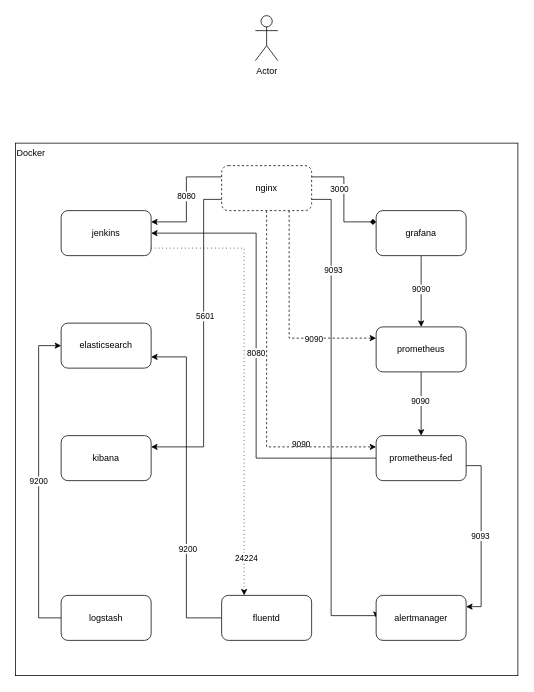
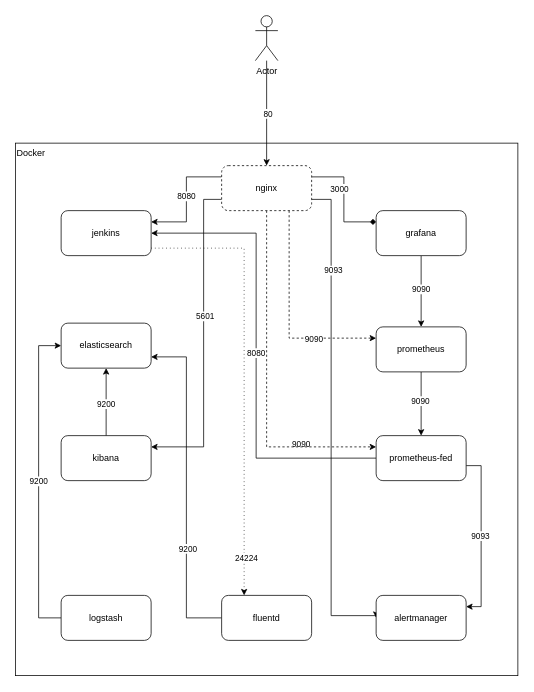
  <mxCell id="0" />
  <mxCell id="1" parent="0" />
  <mxCell id="2" value="Docker" style="rounded=0;whiteSpace=wrap;html=1;verticalAlign=top;align=left;" parent="1" vertex="1"><mxGeometry x="20" y="190" width="670" height="710" as="geometry" /></mxCell>
  <mxCell id="3" style="edgeStyle=orthogonalEdgeStyle;rounded=0;orthogonalLoop=1;jettySize=auto;html=1;entryX=0.25;entryY=0;entryDx=0;entryDy=0;dashed=1;dashPattern=1 4;" parent="1" source="5" target="41" edge="1"><mxGeometry relative="1" as="geometry"><Array as="points"><mxPoint x="325" y="330" /></Array></mxGeometry></mxCell>
  <mxCell id="4" value="24224" style="edgeLabel;html=1;align=center;verticalAlign=middle;resizable=0;points=[];" parent="3" vertex="1" connectable="0"><mxGeometry x="0.431" y="2" relative="1" as="geometry"><mxPoint y="116" as="offset" /></mxGeometry></mxCell>
  <mxCell id="5" value="jenkins" style="rounded=1;whiteSpace=wrap;html=1;" parent="1" vertex="1"><mxGeometry x="81" y="280" width="120" height="60" as="geometry" /></mxCell>
  <mxCell id="6" style="edgeStyle=orthogonalEdgeStyle;rounded=0;orthogonalLoop=1;jettySize=auto;html=1;entryX=1;entryY=0.25;entryDx=0;entryDy=0;exitX=0;exitY=0.25;exitDx=0;exitDy=0;" parent="1" source="43" target="5" edge="1"><mxGeometry relative="1" as="geometry" /></mxCell>
  <mxCell id="7" value="8080" style="edgeLabel;html=1;align=center;verticalAlign=middle;resizable=0;points=[];" parent="6" vertex="1" connectable="0"><mxGeometry x="0.32" y="-1" relative="1" as="geometry"><mxPoint y="-30" as="offset" /></mxGeometry></mxCell>
  <mxCell id="8" style="edgeStyle=orthogonalEdgeStyle;rounded=0;orthogonalLoop=1;jettySize=auto;html=1;entryX=0;entryY=0.25;entryDx=0;entryDy=0;exitX=1;exitY=0.25;exitDx=0;exitDy=0;endArrow=diamond;" parent="1" source="43" target="28" edge="1"><mxGeometry relative="1" as="geometry" /></mxCell>
  <mxCell id="9" value="3000" style="edgeLabel;html=1;align=center;verticalAlign=middle;resizable=0;points=[];" parent="8" vertex="1" connectable="0"><mxGeometry x="-0.104" y="2" relative="1" as="geometry"><mxPoint x="-9" y="-7" as="offset" /></mxGeometry></mxCell>
  <mxCell id="10" style="edgeStyle=orthogonalEdgeStyle;rounded=0;orthogonalLoop=1;jettySize=auto;html=1;entryX=1;entryY=0.25;entryDx=0;entryDy=0;exitX=0;exitY=0.75;exitDx=0;exitDy=0;" parent="1" source="43" target="25" edge="1"><mxGeometry relative="1" as="geometry"><Array as="points"><mxPoint x="271" y="265" /><mxPoint x="271" y="595" /></Array></mxGeometry></mxCell>
  <mxCell id="11" value="5601" style="edgeLabel;html=1;align=center;verticalAlign=middle;resizable=0;points=[];" parent="10" vertex="1" connectable="0"><mxGeometry x="-0.618" y="1" relative="1" as="geometry"><mxPoint y="98" as="offset" /></mxGeometry></mxCell>
  <mxCell id="12" style="edgeStyle=orthogonalEdgeStyle;rounded=0;orthogonalLoop=1;jettySize=auto;html=1;entryX=0;entryY=0.25;entryDx=0;entryDy=0;dashed=1;exitX=0.75;exitY=1;exitDx=0;exitDy=0;" parent="1" source="43" target="31" edge="1"><mxGeometry relative="1" as="geometry"><Array as="points"><mxPoint x="385" y="450" /></Array></mxGeometry></mxCell>
  <mxCell id="13" value="9090" style="edgeLabel;html=1;align=center;verticalAlign=middle;resizable=0;points=[];" parent="12" vertex="1" connectable="0"><mxGeometry x="0.381" y="3" relative="1" as="geometry"><mxPoint x="-12" y="143" as="offset" /></mxGeometry></mxCell>
  <mxCell id="14" value="9090" style="edgeLabel;html=1;align=center;verticalAlign=middle;resizable=0;points=[];" vertex="1" connectable="0" parent="12"><mxGeometry x="0.413" relative="1" as="geometry"><mxPoint as="offset" /></mxGeometry></mxCell>
  <mxCell id="15" style="edgeStyle=orthogonalEdgeStyle;rounded=0;orthogonalLoop=1;jettySize=auto;html=1;entryX=0;entryY=0.25;entryDx=0;entryDy=0;dashed=1;exitX=0.5;exitY=1;exitDx=0;exitDy=0;" parent="1" source="43" target="36" edge="1"><mxGeometry relative="1" as="geometry"><Array as="points"><mxPoint x="355" y="595" /></Array></mxGeometry></mxCell>
  <mxCell id="16" value="9091" style="edgeLabel;html=1;align=center;verticalAlign=middle;resizable=0;points=[];" parent="15" vertex="1" connectable="0"><mxGeometry x="0.508" y="-1" relative="1" as="geometry"><mxPoint y="-366" as="offset" /></mxGeometry></mxCell>
  <mxCell id="17" style="edgeStyle=orthogonalEdgeStyle;rounded=0;orthogonalLoop=1;jettySize=auto;html=1;entryX=0;entryY=0.5;entryDx=0;entryDy=0;exitX=1;exitY=0.75;exitDx=0;exitDy=0;" parent="1" source="43" target="42" edge="1"><mxGeometry relative="1" as="geometry"><Array as="points"><mxPoint x="441" y="265" /><mxPoint x="441" y="820" /><mxPoint x="501" y="820" /></Array></mxGeometry></mxCell>
  <mxCell id="18" value="9093" style="edgeLabel;html=1;align=center;verticalAlign=middle;resizable=0;points=[];" parent="17" vertex="1" connectable="0"><mxGeometry x="-0.626" y="2" relative="1" as="geometry"><mxPoint as="offset" /></mxGeometry></mxCell>
+ <mxCell id="19" style="edgeStyle=orthogonalEdgeStyle;rounded=0;orthogonalLoop=1;jettySize=auto;html=1;" edge="1" parent="1" source="21" target="43"><mxGeometry relative="1" as="geometry" /></mxCell>
+ <mxCell id="20" value="80" style="edgeLabel;html=1;align=center;verticalAlign=middle;resizable=0;points=[];" vertex="1" connectable="0" parent="19"><mxGeometry y="1" relative="1" as="geometry"><mxPoint as="offset" /></mxGeometry></mxCell>
  <mxCell id="21" value="Actor" style="shape=umlActor;verticalLabelPosition=bottom;verticalAlign=top;html=1;outlineConnect=0;" parent="1" vertex="1"><mxGeometry x="340" y="20" width="30" height="60" as="geometry" /></mxCell>
  <mxCell id="22" value="elasticsearch" style="rounded=1;whiteSpace=wrap;html=1;" parent="1" vertex="1"><mxGeometry x="81" y="430" width="120" height="60" as="geometry" /></mxCell>
+ <mxCell id="23" style="edgeStyle=orthogonalEdgeStyle;rounded=0;orthogonalLoop=1;jettySize=auto;html=1;" parent="1" source="25" target="22" edge="1"><mxGeometry relative="1" as="geometry" /></mxCell>
+ <mxCell id="24" value="9200" style="edgeLabel;html=1;align=center;verticalAlign=middle;resizable=0;points=[];" parent="23" vertex="1" connectable="0"><mxGeometry x="-0.044" y="1" relative="1" as="geometry"><mxPoint as="offset" /></mxGeometry></mxCell>
  <mxCell id="25" value="kibana" style="rounded=1;whiteSpace=wrap;html=1;" parent="1" vertex="1"><mxGeometry x="81" y="580" width="120" height="60" as="geometry" /></mxCell>
  <mxCell id="26" style="edgeStyle=orthogonalEdgeStyle;rounded=0;orthogonalLoop=1;jettySize=auto;html=1;entryX=0.5;entryY=0;entryDx=0;entryDy=0;" parent="1" source="28" target="31" edge="1"><mxGeometry relative="1" as="geometry" /></mxCell>
  <mxCell id="27" value="9090" style="edgeLabel;html=1;align=center;verticalAlign=middle;resizable=0;points=[];" parent="26" vertex="1" connectable="0"><mxGeometry x="-0.074" y="-1" relative="1" as="geometry"><mxPoint as="offset" /></mxGeometry></mxCell>
  <mxCell id="28" value="grafana" style="rounded=1;whiteSpace=wrap;html=1;" parent="1" vertex="1"><mxGeometry x="501" y="280" width="120" height="60" as="geometry" /></mxCell>
  <mxCell id="29" style="edgeStyle=orthogonalEdgeStyle;rounded=0;orthogonalLoop=1;jettySize=auto;html=1;" parent="1" source="31" target="36" edge="1"><mxGeometry relative="1" as="geometry" /></mxCell>
  <mxCell id="30" value="9090" style="edgeLabel;html=1;align=center;verticalAlign=middle;resizable=0;points=[];" parent="29" vertex="1" connectable="0"><mxGeometry x="-0.106" y="-2" relative="1" as="geometry"><mxPoint as="offset" /></mxGeometry></mxCell>
  <mxCell id="31" value="prometheus" style="rounded=1;whiteSpace=wrap;html=1;" parent="1" vertex="1"><mxGeometry x="501" y="435" width="120" height="60" as="geometry" /></mxCell>
  <mxCell id="32" style="edgeStyle=orthogonalEdgeStyle;rounded=0;orthogonalLoop=1;jettySize=auto;html=1;entryX=1;entryY=0.5;entryDx=0;entryDy=0;" parent="1" source="36" target="5" edge="1"><mxGeometry relative="1" as="geometry"><Array as="points"><mxPoint x="341" y="610" /><mxPoint x="341" y="310" /></Array></mxGeometry></mxCell>
  <mxCell id="33" value="8080" style="edgeLabel;html=1;align=center;verticalAlign=middle;resizable=0;points=[];" parent="32" vertex="1" connectable="0"><mxGeometry x="0.005" y="1" relative="1" as="geometry"><mxPoint as="offset" /></mxGeometry></mxCell>
  <mxCell id="34" style="edgeStyle=orthogonalEdgeStyle;rounded=0;orthogonalLoop=1;jettySize=auto;html=1;entryX=1;entryY=0.25;entryDx=0;entryDy=0;" parent="1" source="36" target="42" edge="1"><mxGeometry relative="1" as="geometry"><Array as="points"><mxPoint x="641" y="620" /><mxPoint x="641" y="808" /></Array></mxGeometry></mxCell>
  <mxCell id="35" value="9093" style="edgeLabel;html=1;align=center;verticalAlign=middle;resizable=0;points=[];" parent="34" vertex="1" connectable="0"><mxGeometry x="-0.008" y="-2" relative="1" as="geometry"><mxPoint as="offset" /></mxGeometry></mxCell>
  <mxCell id="36" value="prometheus-fed" style="rounded=1;whiteSpace=wrap;html=1;" parent="1" vertex="1"><mxGeometry x="501" y="580" width="120" height="60" as="geometry" /></mxCell>
  <mxCell id="37" value="9200" style="edgeStyle=orthogonalEdgeStyle;rounded=0;orthogonalLoop=1;jettySize=auto;html=1;entryX=0;entryY=0.5;entryDx=0;entryDy=0;exitX=0;exitY=0.5;exitDx=0;exitDy=0;" parent="1" source="38" target="22" edge="1"><mxGeometry relative="1" as="geometry"><Array as="points"><mxPoint x="51" y="823" /><mxPoint x="51" y="460" /></Array></mxGeometry></mxCell>
  <mxCell id="38" value="logstash" style="rounded=1;whiteSpace=wrap;html=1;" parent="1" vertex="1"><mxGeometry x="81" y="793" width="120" height="60" as="geometry" /></mxCell>
  <mxCell id="39" style="edgeStyle=orthogonalEdgeStyle;rounded=0;orthogonalLoop=1;jettySize=auto;html=1;entryX=1;entryY=0.75;entryDx=0;entryDy=0;" parent="1" source="41" target="22" edge="1"><mxGeometry relative="1" as="geometry" /></mxCell>
  <mxCell id="40" value="9200" style="edgeLabel;html=1;align=center;verticalAlign=middle;resizable=0;points=[];" parent="39" vertex="1" connectable="0"><mxGeometry x="-0.367" y="-1" relative="1" as="geometry"><mxPoint as="offset" /></mxGeometry></mxCell>
  <mxCell id="41" value="fluentd" style="rounded=1;whiteSpace=wrap;html=1;" parent="1" vertex="1"><mxGeometry x="295" y="793" width="120" height="60" as="geometry" /></mxCell>
  <mxCell id="42" value="alertmanager" style="rounded=1;whiteSpace=wrap;html=1;" parent="1" vertex="1"><mxGeometry x="501" y="793" width="120" height="60" as="geometry" /></mxCell>
  <mxCell id="43" value="nginx" style="rounded=1;whiteSpace=wrap;html=1;dashed=1;" vertex="1" parent="1"><mxGeometry x="295" y="220" width="120" height="60" as="geometry" /></mxCell>
